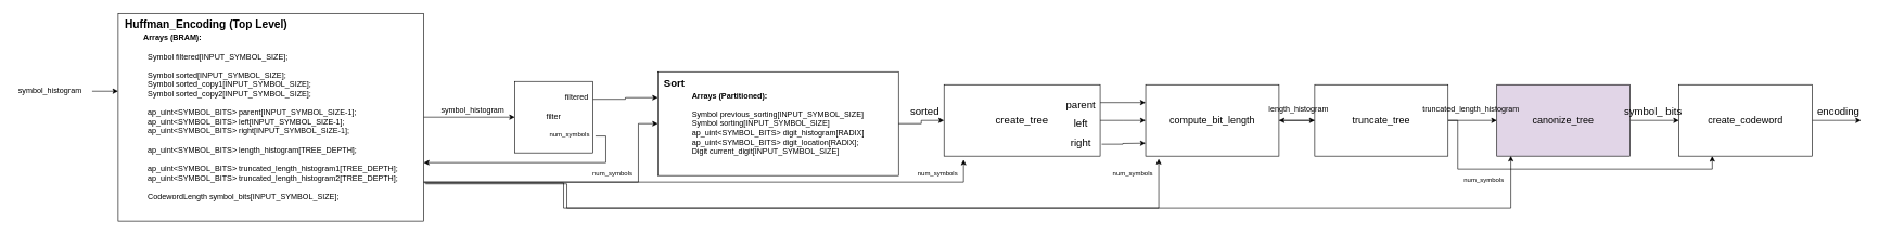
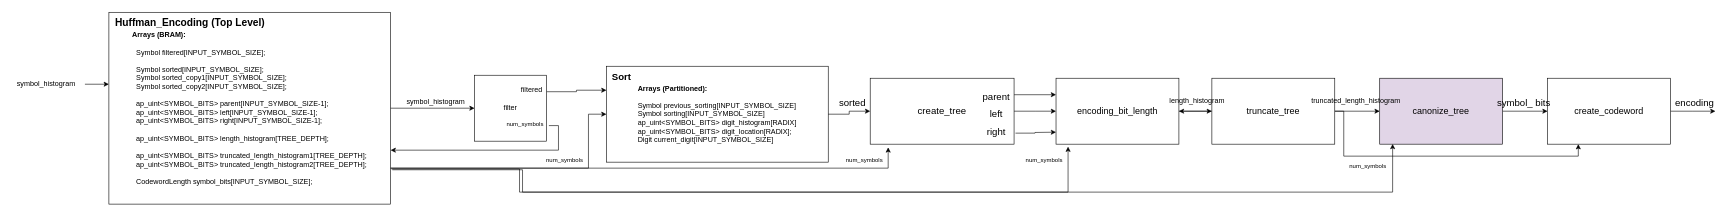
  <mxCell id="0" />
  <mxCell id="1" parent="0" />
  <mxCell id="2" value="" style="endArrow=classic;html=1;" edge="1" parent="1"><mxGeometry width="50" height="50" relative="1" as="geometry"><mxPoint x="140" y="140" as="sourcePoint" /><mxPoint x="180" y="140" as="targetPoint" /></mxGeometry></mxCell>
  <mxCell id="3" value="symbol_histogram" style="text;html=1;align=center;verticalAlign=middle;resizable=0;points=[];autosize=1;strokeColor=none;" vertex="1" parent="1"><mxGeometry x="20" y="130" width="110" height="20" as="geometry" /></mxCell>
  <mxCell id="4" value="" style="group" vertex="1" connectable="0" parent="1"><mxGeometry x="180" y="20" width="470" height="320" as="geometry" /></mxCell>
  <mxCell id="5" value="&lt;div style=&quot;text-align: left&quot;&gt;&lt;b&gt;&lt;font style=&quot;font-size: 12px&quot;&gt;Arrays (BRAM):&lt;/font&gt;&lt;/b&gt;&lt;/div&gt;&lt;div style=&quot;text-align: left&quot;&gt;&lt;b&gt;&lt;font style=&quot;font-size: 12px&quot;&gt;&lt;br&gt;&lt;/font&gt;&lt;/b&gt;&lt;/div&gt;&lt;div style=&quot;text-align: left&quot;&gt;&lt;font style=&quot;font-size: 12px&quot;&gt;&lt;span&gt;&amp;nbsp;&amp;nbsp;&lt;/span&gt;&lt;span&gt;Symbol filtered[INPUT_SYMBOL_SIZE];&lt;/span&gt;&lt;/font&gt;&lt;/div&gt;&lt;div style=&quot;text-align: left&quot;&gt;&lt;font style=&quot;font-size: 12px&quot;&gt;&lt;br&gt;&lt;/font&gt;&lt;/div&gt;&lt;div style=&quot;text-align: left&quot;&gt;&lt;font style=&quot;font-size: 12px&quot;&gt;&amp;nbsp; Symbol sorted[INPUT_SYMBOL_SIZE];&lt;/font&gt;&lt;/div&gt;&lt;div style=&quot;text-align: left&quot;&gt;&lt;font style=&quot;font-size: 12px&quot;&gt;&amp;nbsp; Symbol sorted_copy1[INPUT_SYMBOL_SIZE];&lt;/font&gt;&lt;/div&gt;&lt;div style=&quot;text-align: left&quot;&gt;&lt;font style=&quot;font-size: 12px&quot;&gt;&amp;nbsp; Symbol sorted_copy2[INPUT_SYMBOL_SIZE];&lt;/font&gt;&lt;/div&gt;&lt;div style=&quot;text-align: left&quot;&gt;&lt;font style=&quot;font-size: 12px&quot;&gt;&lt;br&gt;&lt;/font&gt;&lt;/div&gt;&lt;div style=&quot;text-align: left&quot;&gt;&lt;font style=&quot;font-size: 12px&quot;&gt;&amp;nbsp; ap_uint&amp;lt;SYMBOL_BITS&amp;gt; parent[INPUT_SYMBOL_SIZE-1];&lt;/font&gt;&lt;/div&gt;&lt;div style=&quot;text-align: left&quot;&gt;&lt;font style=&quot;font-size: 12px&quot;&gt;&amp;nbsp; ap_uint&amp;lt;SYMBOL_BITS&amp;gt; left[INPUT_SYMBOL_SIZE-1];&lt;/font&gt;&lt;/div&gt;&lt;div style=&quot;text-align: left&quot;&gt;&lt;font style=&quot;font-size: 12px&quot;&gt;&amp;nbsp; ap_uint&amp;lt;SYMBOL_BITS&amp;gt; right[INPUT_SYMBOL_SIZE-1];&lt;/font&gt;&lt;/div&gt;&lt;div style=&quot;text-align: left&quot;&gt;&lt;font style=&quot;font-size: 12px&quot;&gt;&lt;div&gt;&lt;br&gt;&lt;/div&gt;&lt;div&gt;&amp;nbsp; ap_uint&amp;lt;SYMBOL_BITS&amp;gt; length_histogram[TREE_DEPTH];&lt;/div&gt;&lt;div&gt;&lt;br&gt;&lt;/div&gt;&lt;div&gt;&amp;nbsp; ap_uint&amp;lt;SYMBOL_BITS&amp;gt; truncated_length_histogram1[TREE_DEPTH];&lt;/div&gt;&lt;div&gt;&amp;nbsp; ap_uint&amp;lt;SYMBOL_BITS&amp;gt; truncated_length_histogram2[TREE_DEPTH];&lt;/div&gt;&lt;div&gt;&lt;br&gt;&lt;/div&gt;&lt;div&gt;&amp;nbsp; CodewordLength symbol_bits[INPUT_SYMBOL_SIZE];&lt;/div&gt;&lt;/font&gt;&lt;/div&gt;" style="rounded=0;whiteSpace=wrap;html=1;" vertex="1" parent="4"><mxGeometry width="470" height="320" as="geometry" /></mxCell>
  <mxCell id="6" value="&lt;font style=&quot;font-size: 17px&quot;&gt;Huffman_Encoding (Top Level)&lt;/font&gt;" style="text;html=1;align=center;verticalAlign=middle;resizable=0;points=[];autosize=1;strokeColor=none;fontStyle=1" vertex="1" parent="4"><mxGeometry x="-0.004" y="8.205" width="270" height="20" as="geometry" /></mxCell>
  <mxCell id="7" style="edgeStyle=orthogonalEdgeStyle;rounded=0;orthogonalLoop=1;jettySize=auto;html=1;entryX=0;entryY=0.25;entryDx=0;entryDy=0;exitX=1;exitY=0.25;exitDx=0;exitDy=0;" edge="1" parent="1" source="9" target="19"><mxGeometry relative="1" as="geometry" /></mxCell>
  <mxCell id="8" style="edgeStyle=orthogonalEdgeStyle;rounded=0;orthogonalLoop=1;jettySize=auto;html=1;exitX=1;exitY=0.65;exitDx=0;exitDy=0;exitPerimeter=0;" edge="1" parent="1" source="13"><mxGeometry relative="1" as="geometry"><mxPoint x="650" y="250" as="targetPoint" /><Array as="points"><mxPoint x="930" y="209" /><mxPoint x="930" y="250" /><mxPoint x="650" y="250" /></Array></mxGeometry></mxCell>
  <mxCell id="9" value="filter" style="rounded=0;whiteSpace=wrap;html=1;" vertex="1" parent="1"><mxGeometry x="790" y="125" width="120" height="110" as="geometry" /></mxCell>
  <mxCell id="10" value="symbol_histogram" style="text;html=1;align=center;verticalAlign=middle;resizable=0;points=[];autosize=1;strokeColor=none;" vertex="1" parent="1"><mxGeometry x="670" y="160" width="110" height="20" as="geometry" /></mxCell>
  <mxCell id="11" style="edgeStyle=orthogonalEdgeStyle;rounded=0;orthogonalLoop=1;jettySize=auto;html=1;entryX=0;entryY=0.5;entryDx=0;entryDy=0;" edge="1" parent="1" source="5" target="9"><mxGeometry relative="1" as="geometry" /></mxCell>
  <mxCell id="12" value="filtered" style="text;html=1;align=center;verticalAlign=middle;resizable=0;points=[];autosize=1;strokeColor=none;" vertex="1" parent="1"><mxGeometry x="860" y="140" width="50" height="20" as="geometry" /></mxCell>
  <mxCell id="13" value="&lt;font style=&quot;font-size: 10px&quot;&gt;num_symbols&lt;/font&gt;" style="text;html=1;align=center;verticalAlign=middle;resizable=0;points=[];autosize=1;strokeColor=none;" vertex="1" parent="1"><mxGeometry x="834" y="196" width="80" height="20" as="geometry" /></mxCell>
  <mxCell id="14" style="edgeStyle=orthogonalEdgeStyle;rounded=0;orthogonalLoop=1;jettySize=auto;html=1;entryX=0;entryY=0.25;entryDx=0;entryDy=0;fontSize=16;exitX=1;exitY=0.25;exitDx=0;exitDy=0;" edge="1" parent="1" source="17" target="27"><mxGeometry relative="1" as="geometry" /></mxCell>
  <mxCell id="15" style="edgeStyle=orthogonalEdgeStyle;rounded=0;orthogonalLoop=1;jettySize=auto;html=1;fontSize=16;" edge="1" parent="1" source="17"><mxGeometry relative="1" as="geometry"><mxPoint x="1760" y="185" as="targetPoint" /></mxGeometry></mxCell>
  <mxCell id="16" style="edgeStyle=orthogonalEdgeStyle;rounded=0;orthogonalLoop=1;jettySize=auto;html=1;fontSize=16;exitX=1.01;exitY=0.833;exitDx=0;exitDy=0;exitPerimeter=0;" edge="1" parent="1" source="17"><mxGeometry relative="1" as="geometry"><mxPoint x="1760" y="220" as="targetPoint" /></mxGeometry></mxCell>
  <mxCell id="17" value="&lt;font style=&quot;font-size: 16px&quot;&gt;create_tree&lt;/font&gt;" style="rounded=0;whiteSpace=wrap;html=1;" vertex="1" parent="1"><mxGeometry x="1450" y="130" width="240" height="110" as="geometry" /></mxCell>
  <mxCell id="18" value="" style="group" vertex="1" connectable="0" parent="1"><mxGeometry x="1010" y="110" width="370" height="160" as="geometry" /></mxCell>
  <mxCell id="19" value="&lt;div style=&quot;text-align: left&quot;&gt;&lt;span&gt;&lt;b&gt;Arrays (Partitioned):&lt;/b&gt;&lt;/span&gt;&lt;/div&gt;&lt;div style=&quot;text-align: left&quot;&gt;&lt;span&gt;&lt;b&gt;&lt;br&gt;&lt;/b&gt;&lt;/span&gt;&lt;/div&gt;&lt;div style=&quot;text-align: left&quot;&gt;&lt;span&gt;&lt;div&gt;Symbol previous_sorting[INPUT_SYMBOL_SIZE]&lt;/div&gt;&lt;div&gt;Symbol sorting[INPUT_SYMBOL_SIZE]&lt;/div&gt;&lt;div&gt;&lt;div&gt;ap_uint&amp;lt;SYMBOL_BITS&amp;gt; digit_histogram[RADIX]&lt;/div&gt;&lt;div&gt;&lt;span&gt;ap_uint&amp;lt;SYMBOL_BITS&amp;gt;&amp;nbsp;&lt;/span&gt;digit_location[RADIX];&lt;/div&gt;&lt;/div&gt;&lt;div&gt;Digit current_digit[INPUT_SYMBOL_SIZE]&lt;br&gt;&lt;/div&gt;&lt;/span&gt;&lt;/div&gt;" style="rounded=0;whiteSpace=wrap;html=1;" vertex="1" parent="18"><mxGeometry width="370" height="160" as="geometry" /></mxCell>
  <mxCell id="20" value="&lt;b style=&quot;font-size: 16px;&quot;&gt;&lt;font style=&quot;font-size: 16px;&quot;&gt;Sort&lt;/font&gt;&lt;/b&gt;" style="text;html=1;align=center;verticalAlign=middle;resizable=0;points=[];autosize=1;strokeColor=none;fontSize=16;" vertex="1" parent="18"><mxGeometry y="7" width="50" height="20" as="geometry" /></mxCell>
  <mxCell id="21" value="sorted" style="text;html=1;align=center;verticalAlign=middle;resizable=0;points=[];autosize=1;strokeColor=none;fontSize=16;" vertex="1" parent="1"><mxGeometry x="1390" y="160" width="60" height="20" as="geometry" /></mxCell>
  <mxCell id="22" value="&lt;font style=&quot;font-size: 10px&quot;&gt;num_symbols&lt;/font&gt;" style="text;html=1;align=center;verticalAlign=middle;resizable=0;points=[];autosize=1;strokeColor=none;fontSize=16;" vertex="1" parent="1"><mxGeometry x="900" y="250" width="80" height="30" as="geometry" /></mxCell>
  <mxCell id="23" value="parent" style="text;html=1;align=center;verticalAlign=middle;resizable=0;points=[];autosize=1;strokeColor=none;fontSize=16;" vertex="1" parent="1"><mxGeometry x="1630" y="150" width="60" height="20" as="geometry" /></mxCell>
  <mxCell id="24" value="left" style="text;html=1;align=center;verticalAlign=middle;resizable=0;points=[];autosize=1;strokeColor=none;fontSize=16;" vertex="1" parent="1"><mxGeometry x="1640" y="180" width="40" height="20" as="geometry" /></mxCell>
  <mxCell id="25" value="right" style="text;html=1;align=center;verticalAlign=middle;resizable=0;points=[];autosize=1;strokeColor=none;fontSize=16;" vertex="1" parent="1"><mxGeometry x="1635" y="210" width="50" height="20" as="geometry" /></mxCell>
  <mxCell id="26" style="edgeStyle=orthogonalEdgeStyle;rounded=0;orthogonalLoop=1;jettySize=auto;html=1;entryX=0;entryY=0.5;entryDx=0;entryDy=0;fontSize=16;" edge="1" parent="1" source="27" target="33"><mxGeometry relative="1" as="geometry" /></mxCell>
- <mxCell id="27" value="&lt;font style=&quot;font-size: 15px&quot;&gt;compute_bit_length&lt;/font&gt;" style="rounded=0;whiteSpace=wrap;html=1;" vertex="1" parent="1"><mxGeometry x="1760" y="130" width="205" height="110" as="geometry" /></mxCell>
+ <mxCell id="27" value="&lt;font style=&quot;font-size: 15px&quot;&gt;encoding_bit_length&lt;/font&gt;" style="rounded=0;whiteSpace=wrap;html=1;" vertex="1" parent="1"><mxGeometry x="1760" y="130" width="205" height="110" as="geometry" /></mxCell>
  <mxCell id="28" style="edgeStyle=orthogonalEdgeStyle;rounded=0;orthogonalLoop=1;jettySize=auto;html=1;fontSize=16;entryX=0;entryY=0.5;entryDx=0;entryDy=0;" edge="1" parent="1" target="19"><mxGeometry relative="1" as="geometry"><mxPoint x="650" y="280" as="sourcePoint" /><Array as="points"><mxPoint x="980" y="280" /><mxPoint x="980" y="190" /></Array></mxGeometry></mxCell>
  <mxCell id="29" style="edgeStyle=orthogonalEdgeStyle;rounded=0;orthogonalLoop=1;jettySize=auto;html=1;entryX=0.098;entryY=1.038;entryDx=0;entryDy=0;fontSize=16;exitX=1.003;exitY=0.817;exitDx=0;exitDy=0;exitPerimeter=0;entryPerimeter=0;" edge="1" parent="1" source="5" target="27"><mxGeometry relative="1" as="geometry"><Array as="points"><mxPoint x="865" y="281" /><mxPoint x="865" y="320" /><mxPoint x="1780" y="320" /></Array></mxGeometry></mxCell>
  <mxCell id="30" style="edgeStyle=orthogonalEdgeStyle;rounded=0;orthogonalLoop=1;jettySize=auto;html=1;entryX=0;entryY=0.5;entryDx=0;entryDy=0;fontSize=16;" edge="1" parent="1" source="33" target="38"><mxGeometry relative="1" as="geometry" /></mxCell>
  <mxCell id="31" value="" style="edgeStyle=orthogonalEdgeStyle;rounded=0;orthogonalLoop=1;jettySize=auto;html=1;fontSize=16;" edge="1" parent="1" source="33" target="27"><mxGeometry relative="1" as="geometry" /></mxCell>
  <mxCell id="32" style="edgeStyle=orthogonalEdgeStyle;rounded=0;orthogonalLoop=1;jettySize=auto;html=1;entryX=0.25;entryY=1;entryDx=0;entryDy=0;fontSize=16;" edge="1" parent="1" source="33" target="42"><mxGeometry relative="1" as="geometry"><Array as="points"><mxPoint x="2240" y="185" /><mxPoint x="2240" y="260" /><mxPoint x="2631" y="260" /></Array></mxGeometry></mxCell>
  <mxCell id="33" value="&lt;font style=&quot;font-size: 15px&quot;&gt;truncate_tree&lt;/font&gt;" style="rounded=0;whiteSpace=wrap;html=1;" vertex="1" parent="1"><mxGeometry x="2020" y="130" width="205" height="110" as="geometry" /></mxCell>
  <mxCell id="34" value="&lt;font style=&quot;font-size: 12px&quot;&gt;length_histogram&lt;/font&gt;" style="text;html=1;align=center;verticalAlign=middle;resizable=0;points=[];autosize=1;strokeColor=none;fontSize=16;" vertex="1" parent="1"><mxGeometry x="1940" y="150" width="110" height="30" as="geometry" /></mxCell>
  <mxCell id="35" style="edgeStyle=orthogonalEdgeStyle;rounded=0;orthogonalLoop=1;jettySize=auto;html=1;entryX=0;entryY=0.5;entryDx=0;entryDy=0;fontSize=16;" edge="1" parent="1" source="19" target="17"><mxGeometry relative="1" as="geometry" /></mxCell>
  <mxCell id="36" style="edgeStyle=orthogonalEdgeStyle;rounded=0;orthogonalLoop=1;jettySize=auto;html=1;entryX=0.125;entryY=1.049;entryDx=0;entryDy=0;fontSize=16;entryPerimeter=0;" edge="1" parent="1" source="5" target="17"><mxGeometry relative="1" as="geometry"><Array as="points"><mxPoint x="1480" y="280" /></Array></mxGeometry></mxCell>
  <mxCell id="37" style="edgeStyle=orthogonalEdgeStyle;rounded=0;orthogonalLoop=1;jettySize=auto;html=1;entryX=0;entryY=0.5;entryDx=0;entryDy=0;fontSize=16;" edge="1" parent="1" source="38" target="42"><mxGeometry relative="1" as="geometry" /></mxCell>
  <mxCell id="38" value="&lt;font style=&quot;font-size: 15px&quot;&gt;canonize_tree&lt;/font&gt;" style="rounded=0;whiteSpace=wrap;html=1;fillColor=#e1d5e7;" vertex="1" parent="1"><mxGeometry x="2300" y="130" width="205" height="110" as="geometry" /></mxCell>
  <mxCell id="39" value="&lt;font style=&quot;font-size: 12px&quot;&gt;truncated_length_histogram&lt;/font&gt;" style="text;html=1;align=center;verticalAlign=middle;resizable=0;points=[];autosize=1;strokeColor=none;fontSize=16;" vertex="1" parent="1"><mxGeometry x="2180" y="150" width="160" height="30" as="geometry" /></mxCell>
  <mxCell id="40" style="edgeStyle=orthogonalEdgeStyle;rounded=0;orthogonalLoop=1;jettySize=auto;html=1;entryX=0.105;entryY=0.997;entryDx=0;entryDy=0;fontSize=16;exitX=1.006;exitY=0.821;exitDx=0;exitDy=0;exitPerimeter=0;entryPerimeter=0;" edge="1" parent="1" source="5" target="38"><mxGeometry relative="1" as="geometry"><Array as="points"><mxPoint x="870" y="283" /><mxPoint x="870" y="320" /><mxPoint x="2322" y="320" /></Array></mxGeometry></mxCell>
  <mxCell id="41" style="edgeStyle=orthogonalEdgeStyle;rounded=0;orthogonalLoop=1;jettySize=auto;html=1;fontSize=16;" edge="1" parent="1" source="42"><mxGeometry relative="1" as="geometry"><mxPoint x="2860" y="185" as="targetPoint" /></mxGeometry></mxCell>
  <mxCell id="42" value="&lt;font style=&quot;font-size: 15px&quot;&gt;create_codeword&lt;/font&gt;" style="rounded=0;whiteSpace=wrap;html=1;" vertex="1" parent="1"><mxGeometry x="2580" y="130" width="205" height="110" as="geometry" /></mxCell>
  <mxCell id="43" value="symbol_ bits" style="text;html=1;align=center;verticalAlign=middle;resizable=0;points=[];autosize=1;strokeColor=none;fontSize=16;" vertex="1" parent="1"><mxGeometry x="2490" y="160" width="100" height="20" as="geometry" /></mxCell>
  <mxCell id="44" value="encoding" style="text;html=1;align=center;verticalAlign=middle;resizable=0;points=[];autosize=1;strokeColor=none;fontSize=16;" vertex="1" parent="1"><mxGeometry x="2785" y="160" width="80" height="20" as="geometry" /></mxCell>
  <mxCell id="45" value="&lt;font style=&quot;font-size: 10px&quot;&gt;num_symbols&lt;/font&gt;" style="text;html=1;align=center;verticalAlign=middle;resizable=0;points=[];autosize=1;strokeColor=none;fontSize=16;" vertex="1" parent="1"><mxGeometry x="1400" y="250" width="80" height="30" as="geometry" /></mxCell>
  <mxCell id="46" value="&lt;font style=&quot;font-size: 10px&quot;&gt;num_symbols&lt;/font&gt;" style="text;html=1;align=center;verticalAlign=middle;resizable=0;points=[];autosize=1;strokeColor=none;fontSize=16;" vertex="1" parent="1"><mxGeometry x="1700" y="250" width="80" height="30" as="geometry" /></mxCell>
  <mxCell id="47" value="&lt;font style=&quot;font-size: 10px&quot;&gt;num_symbols&lt;/font&gt;" style="text;html=1;align=center;verticalAlign=middle;resizable=0;points=[];autosize=1;strokeColor=none;fontSize=16;" vertex="1" parent="1"><mxGeometry x="2240" y="260" width="80" height="30" as="geometry" /></mxCell>
